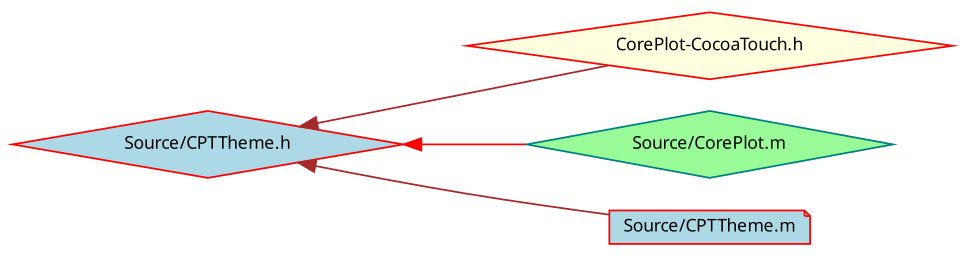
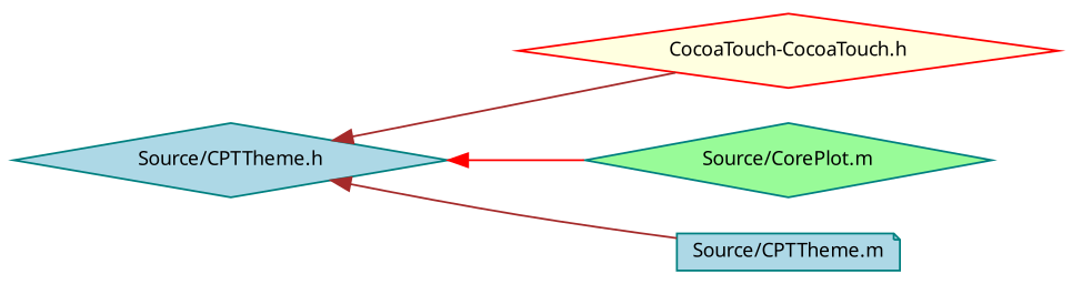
  digraph {
    rankdir=LR
    node [color=red fillcolor=lightblue fontname="Lucinda Grande" fontsize=10 shape=diamond style=filled]
    edge [color=brown dir=back fontname="Lucinda Grande" fontsize=10 labelfontname="Lucinda Grande" labelfontsize=10 style=solid]
-   n1 [fontcolor=black height=0.2 label="Source/CPTTheme.h" width=0.4]
-   n2 [fillcolor=lightyellow height=0.2 label="CorePlot-CocoaTouch.h" width=0.4]
+   n1 [color=teal fontcolor=black height=0.2 label="Source/CPTTheme.h" width=0.4]
+   n2 [fillcolor=lightyellow height=0.2 label="CocoaTouch-CocoaTouch.h" width=0.4]
    n3 [color=teal fillcolor=palegreen height=0.2 label="Source/CorePlot.m" width=0.4]
-   n4 [height=0.2 label="Source/CPTTheme.m" shape=note width=0.4]
+   n4 [color=teal height=0.2 label="Source/CPTTheme.m" shape=note width=0.4]
    n1 -> n2
    n1 -> n3 [color=red]
    n1 -> n4
  }
